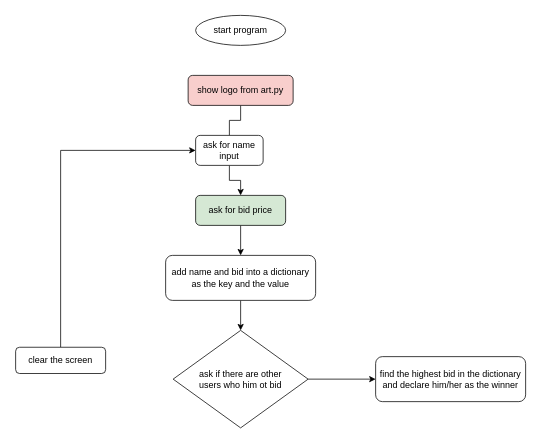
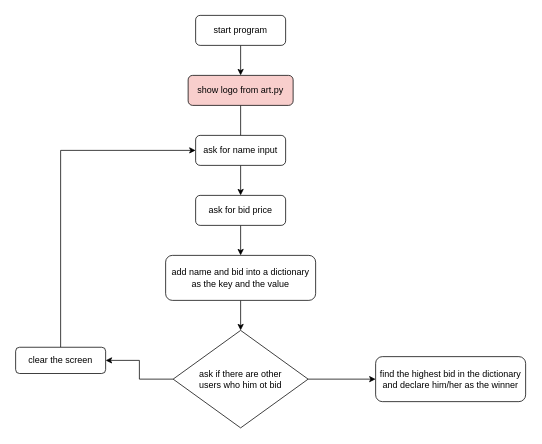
  <mxCell id="0" />
  <mxCell id="1" parent="0" />
- <mxCell id="3" value="start program" style="ellipse;whiteSpace=wrap;html=1;" vertex="1" parent="1"><mxGeometry x="260" y="20" width="120" height="40" as="geometry" /></mxCell>
+ <mxCell id="2" style="edgeStyle=orthogonalEdgeStyle;rounded=0;orthogonalLoop=1;jettySize=auto;html=1;exitX=0.5;exitY=1;exitDx=0;exitDy=0;entryX=0.5;entryY=0;entryDx=0;entryDy=0;fontSize=12;" edge="1" parent="1" source="3" target="5"><mxGeometry relative="1" as="geometry" /></mxCell>
+ <mxCell id="3" value="start program" style="rounded=1;whiteSpace=wrap;html=1;" vertex="1" parent="1"><mxGeometry x="260" y="20" width="120" height="40" as="geometry" /></mxCell>
  <mxCell id="4" style="edgeStyle=orthogonalEdgeStyle;rounded=0;orthogonalLoop=1;jettySize=auto;html=1;exitX=0.5;exitY=1;exitDx=0;exitDy=0;fontSize=12;endArrow=none;" edge="1" parent="1" source="5" target="7"><mxGeometry relative="1" as="geometry" /></mxCell>
  <mxCell id="5" value="show logo from art.py" style="rounded=1;whiteSpace=wrap;html=1;fillColor=#f8cecc;" vertex="1" parent="1"><mxGeometry x="250" y="100" width="140" height="40" as="geometry" /></mxCell>
  <mxCell id="6" style="edgeStyle=orthogonalEdgeStyle;rounded=0;orthogonalLoop=1;jettySize=auto;html=1;exitX=0.5;exitY=1;exitDx=0;exitDy=0;entryX=0.5;entryY=0;entryDx=0;entryDy=0;fontSize=12;" edge="1" parent="1" source="7" target="9"><mxGeometry relative="1" as="geometry" /></mxCell>
- <mxCell id="7" value="ask for name input" style="rounded=1;whiteSpace=wrap;html=1;" vertex="1" parent="1"><mxGeometry x="260" y="180" width="90" height="40" as="geometry" /></mxCell>
+ <mxCell id="7" value="ask for name input" style="rounded=1;whiteSpace=wrap;html=1;" vertex="1" parent="1"><mxGeometry x="260" y="180" width="120" height="40" as="geometry" /></mxCell>
  <mxCell id="8" style="edgeStyle=orthogonalEdgeStyle;rounded=0;orthogonalLoop=1;jettySize=auto;html=1;exitX=0.5;exitY=1;exitDx=0;exitDy=0;entryX=0.5;entryY=0;entryDx=0;entryDy=0;fontSize=12;" edge="1" parent="1" source="9" target="11"><mxGeometry relative="1" as="geometry" /></mxCell>
- <mxCell id="9" value="ask for bid price" style="rounded=1;whiteSpace=wrap;html=1;fillColor=#d5e8d4;" vertex="1" parent="1"><mxGeometry x="260" y="260" width="120" height="40" as="geometry" /></mxCell>
+ <mxCell id="9" value="ask for bid price" style="rounded=1;whiteSpace=wrap;html=1;" vertex="1" parent="1"><mxGeometry x="260" y="260" width="120" height="40" as="geometry" /></mxCell>
  <mxCell id="10" style="edgeStyle=orthogonalEdgeStyle;rounded=0;orthogonalLoop=1;jettySize=auto;html=1;exitX=0.5;exitY=1;exitDx=0;exitDy=0;entryX=0.5;entryY=0;entryDx=0;entryDy=0;fontSize=12;" edge="1" parent="1" source="11" target="14"><mxGeometry relative="1" as="geometry" /></mxCell>
  <mxCell id="11" value="add name and bid into a dictionary as the key and the value" style="rounded=1;whiteSpace=wrap;html=1;" vertex="1" parent="1"><mxGeometry x="220" y="340" width="200" height="60" as="geometry" /></mxCell>
+ <mxCell id="12" style="edgeStyle=orthogonalEdgeStyle;rounded=0;orthogonalLoop=1;jettySize=auto;html=1;exitX=0;exitY=0.5;exitDx=0;exitDy=0;fontSize=12;" edge="1" parent="1" source="14" target="16"><mxGeometry relative="1" as="geometry" /></mxCell>
  <mxCell id="13" style="edgeStyle=orthogonalEdgeStyle;rounded=0;orthogonalLoop=1;jettySize=auto;html=1;exitX=1;exitY=0.5;exitDx=0;exitDy=0;entryX=0;entryY=0.5;entryDx=0;entryDy=0;fontSize=12;" edge="1" parent="1" source="14" target="17"><mxGeometry relative="1" as="geometry" /></mxCell>
  <mxCell id="14" value="ask if there are other users who him ot bid" style="rhombus;whiteSpace=wrap;html=1;gradientColor=none;spacingTop=0;spacingLeft=20;spacingBottom=0;spacingRight=20;" vertex="1" parent="1"><mxGeometry x="230" y="440" width="180" height="130" as="geometry" /></mxCell>
  <mxCell id="15" style="edgeStyle=orthogonalEdgeStyle;rounded=0;orthogonalLoop=1;jettySize=auto;html=1;exitX=0.5;exitY=0;exitDx=0;exitDy=0;fontSize=12;entryX=0;entryY=0.5;entryDx=0;entryDy=0;" edge="1" parent="1" source="16" target="7"><mxGeometry relative="1" as="geometry"><mxPoint x="80" y="200" as="targetPoint" /></mxGeometry></mxCell>
  <mxCell id="16" value="clear the screen" style="rounded=1;whiteSpace=wrap;html=1;fontSize=12;gradientColor=none;" vertex="1" parent="1"><mxGeometry x="20" y="462.5" width="120" height="35" as="geometry" /></mxCell>
  <mxCell id="17" value="find the highest bid in the dictionary and declare him/her as the winner" style="rounded=1;whiteSpace=wrap;html=1;fontSize=12;gradientColor=none;" vertex="1" parent="1"><mxGeometry x="500" y="475" width="200" height="60" as="geometry" /></mxCell>
